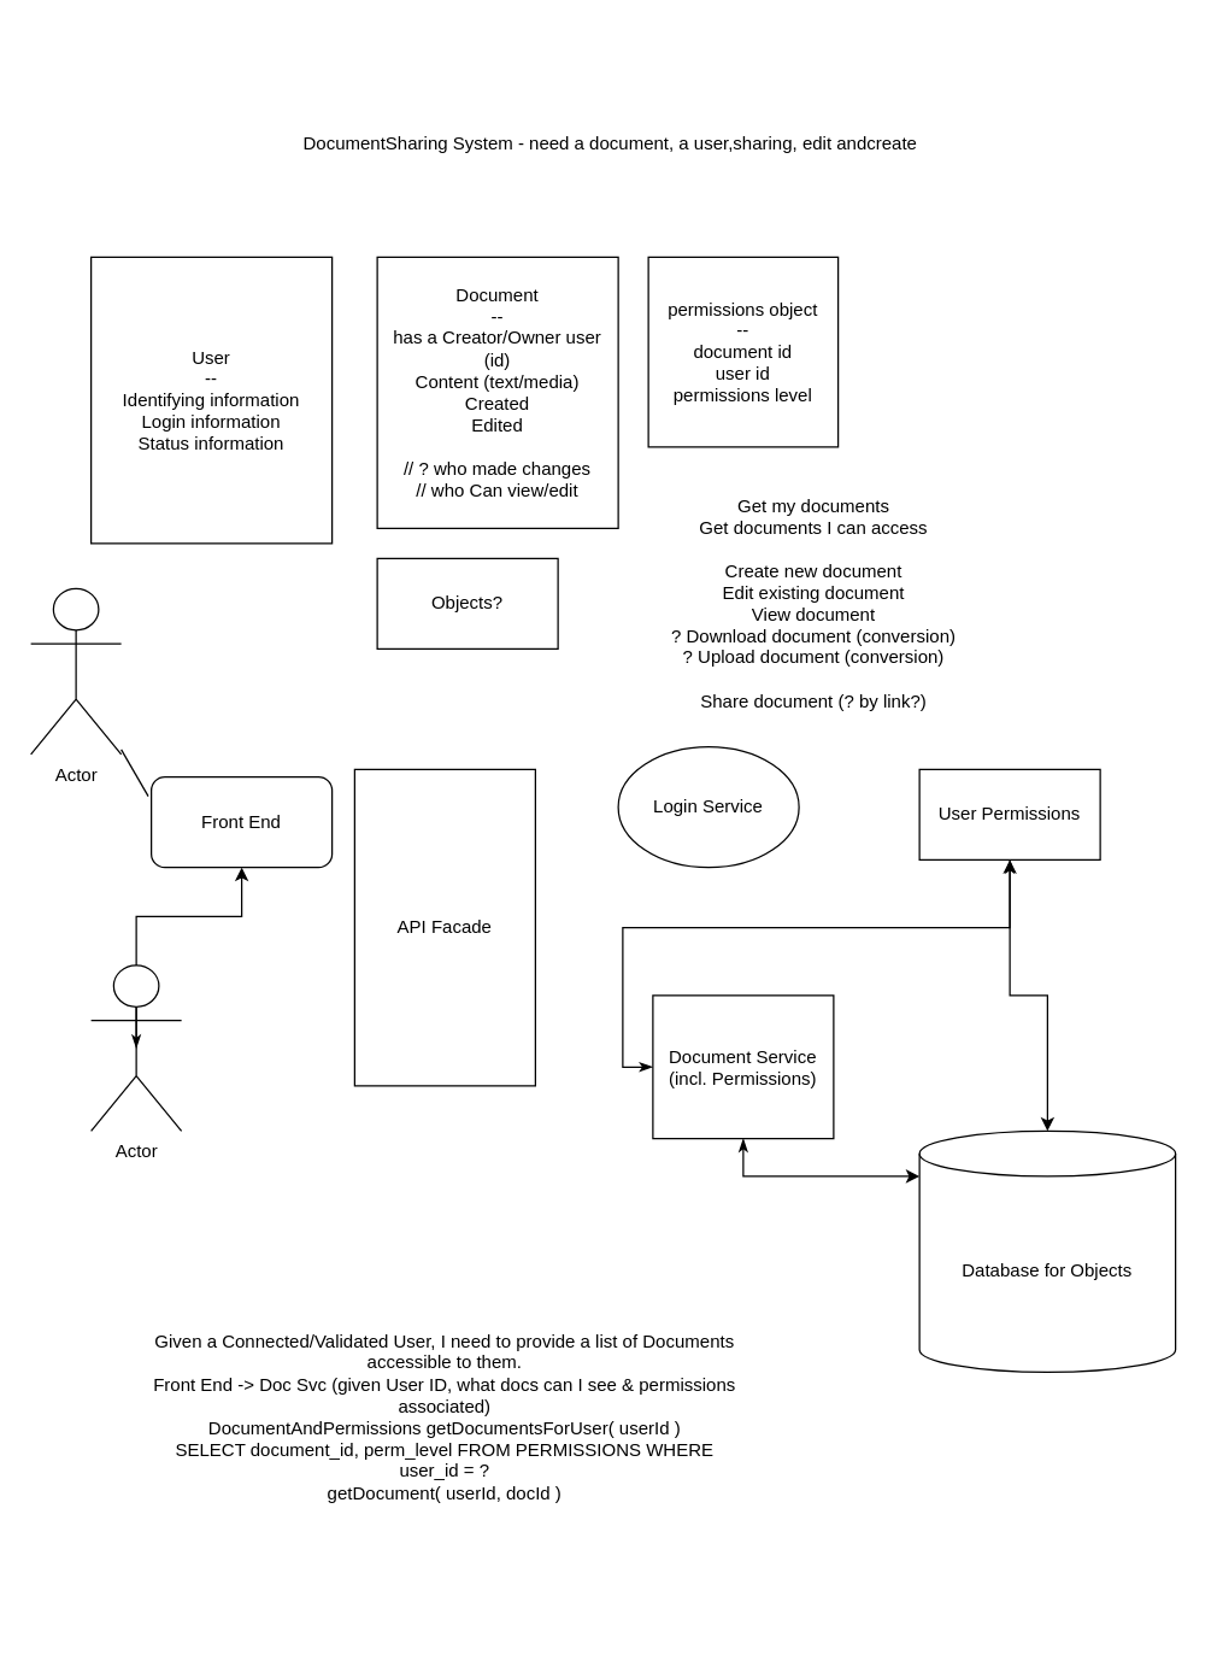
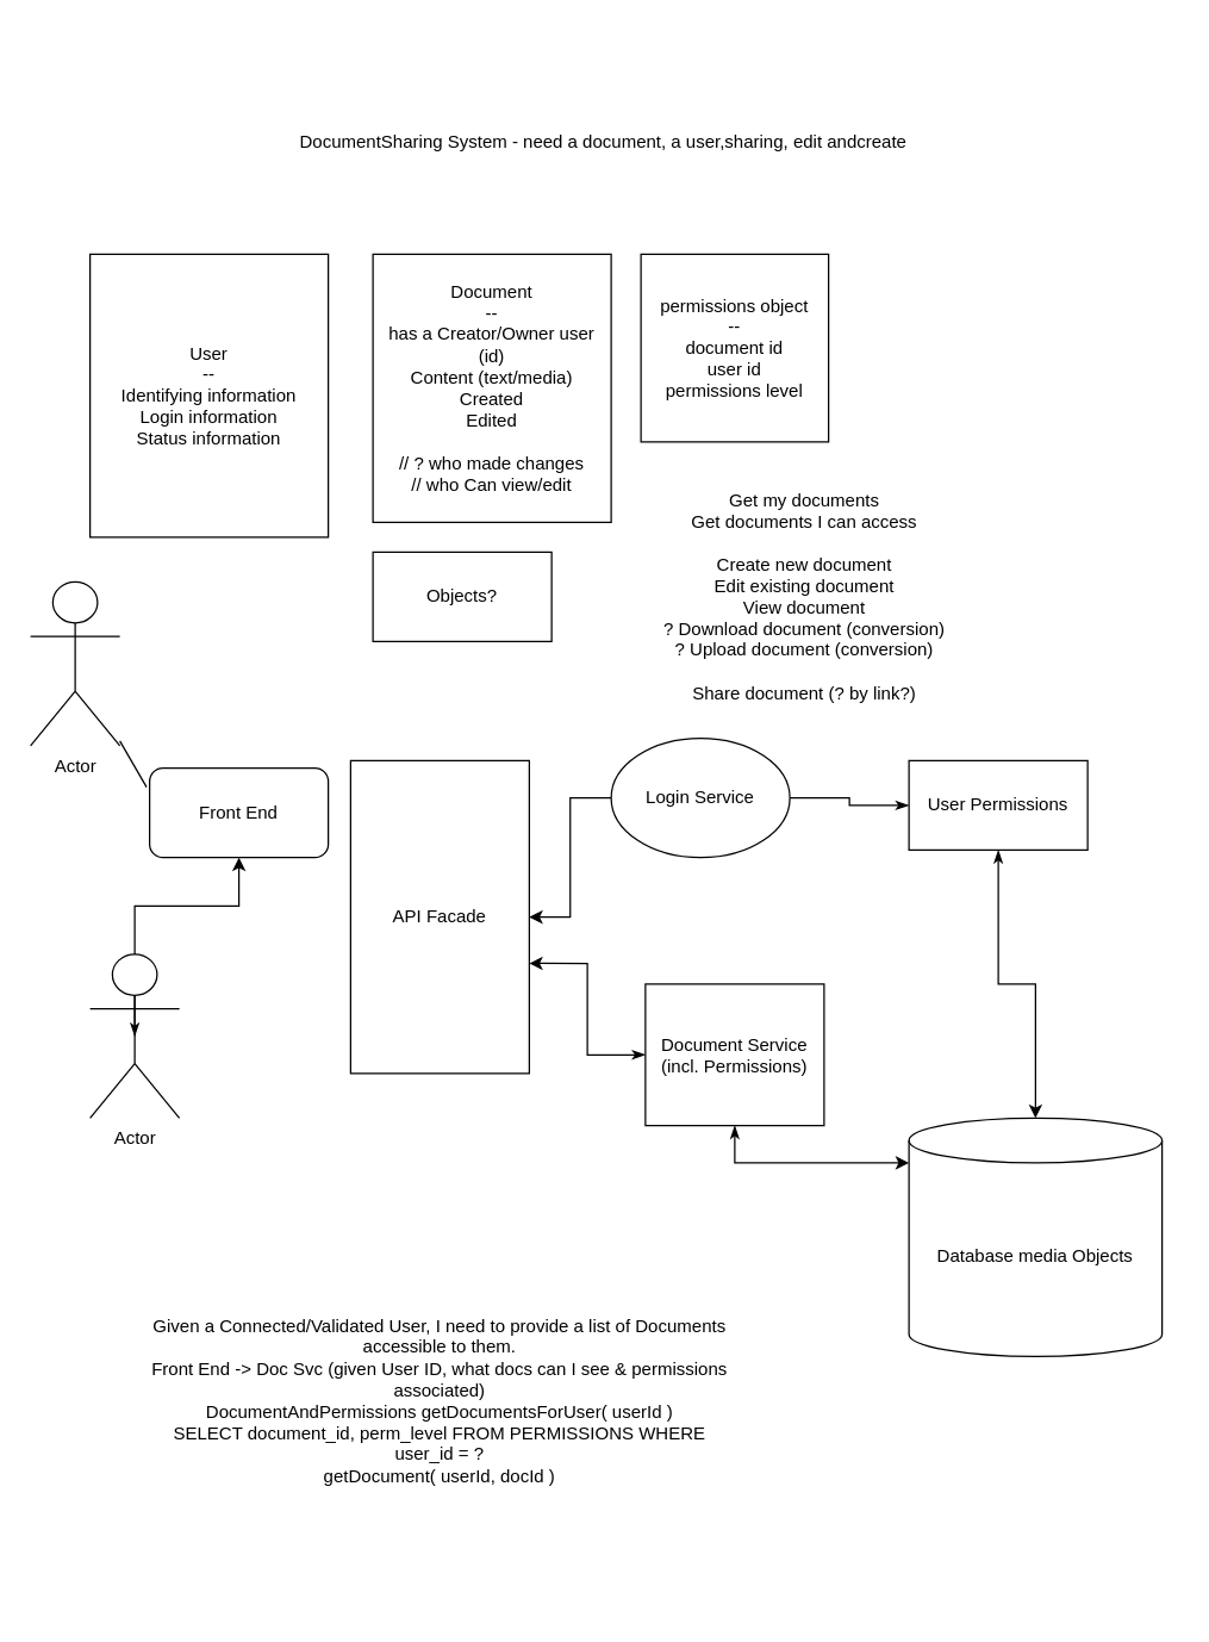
  <mxCell id="0" />
  <mxCell id="1" parent="0" />
  <mxCell id="2" value="DocumentSharing System - need a document, a user,sharing, edit andcreate&lt;br&gt;" style="text;html=1;strokeColor=none;fillColor=none;align=center;verticalAlign=middle;whiteSpace=wrap;rounded=0;" vertex="1" parent="1"><mxGeometry y="20" width="770" height="150" as="geometry" x="20" /></mxCell>
  <mxCell id="3" value="User&lt;br&gt;--&lt;br&gt;Identifying information&lt;br&gt;Login information&lt;br&gt;Status information" style="rounded=0;whiteSpace=wrap;html=1;" vertex="1" parent="1"><mxGeometry x="60" y="170" width="160" height="190" as="geometry" /></mxCell>
  <mxCell id="4" value="Document&lt;br&gt;--&lt;br&gt;has a Creator/Owner user (id)&lt;br&gt;Content (text/media)&lt;br&gt;Created&lt;br&gt;Edited&lt;br&gt;&lt;br&gt;// ? who made changes&lt;br&gt;// who Can view/edit" style="rounded=0;whiteSpace=wrap;html=1;" vertex="1" parent="1"><mxGeometry x="250" y="170" width="160" height="180" as="geometry" /></mxCell>
  <mxCell id="5" value="permissions object&lt;br&gt;--&lt;br&gt;document id&lt;br&gt;user id&lt;br&gt;permissions level" style="whiteSpace=wrap;html=1;aspect=fixed;" vertex="1" parent="1"><mxGeometry x="430" y="170" width="126" height="126" as="geometry" /></mxCell>
  <mxCell id="6" value="Objects?" style="rounded=0;whiteSpace=wrap;html=1;" vertex="1" parent="1"><mxGeometry x="250" y="370" width="120" height="60" as="geometry" /></mxCell>
  <mxCell id="7" value="Get my documents&lt;br&gt;Get documents I can access&lt;br&gt;&lt;br&gt;Create new document&lt;br&gt;Edit existing document&lt;br&gt;View document&lt;br&gt;? Download document (conversion)&lt;br&gt;? Upload document (conversion)&lt;br&gt;&lt;br&gt;Share document (? by link?)" style="text;html=1;strokeColor=none;fillColor=none;align=center;verticalAlign=middle;whiteSpace=wrap;rounded=0;" vertex="1" parent="1"><mxGeometry x="300" y="265" width="480" height="270" as="geometry" /></mxCell>
  <mxCell id="8" style="edgeStyle=orthogonalEdgeStyle;rounded=0;orthogonalLoop=1;jettySize=auto;html=1;exitX=0.5;exitY=1;exitDx=0;exitDy=0;" edge="1" parent="1" source="7" target="7"><mxGeometry relative="1" as="geometry" /></mxCell>
- <mxCell id="9" value="Database for Objects" style="shape=cylinder3;whiteSpace=wrap;html=1;boundedLbl=1;backgroundOutline=1;size=15;" vertex="1" parent="1"><mxGeometry x="610" y="750" width="170" height="160" as="geometry" /></mxCell>
+ <mxCell id="9" value="Database media Objects" style="shape=cylinder3;whiteSpace=wrap;html=1;boundedLbl=1;backgroundOutline=1;size=15;" vertex="1" parent="1"><mxGeometry x="610" y="750" width="170" height="160" as="geometry" /></mxCell>
  <mxCell id="10" style="edgeStyle=orthogonalEdgeStyle;rounded=0;orthogonalLoop=1;jettySize=auto;html=1;exitX=0.5;exitY=0.5;exitDx=0;exitDy=0;exitPerimeter=0;entryX=0.5;entryY=1;entryDx=0;entryDy=0;startArrow=classicThin;startFill=1;" edge="1" parent="1" source="11" target="23"><mxGeometry relative="1" as="geometry" /></mxCell>
  <mxCell id="11" value="Actor" style="shape=umlActor;verticalLabelPosition=bottom;verticalAlign=top;html=1;outlineConnect=0;" vertex="1" parent="1"><mxGeometry x="60" y="640" width="60" height="110" as="geometry" /></mxCell>
  <mxCell id="12" value="Actor" style="shape=umlActor;verticalLabelPosition=bottom;verticalAlign=top;html=1;outlineConnect=0;" vertex="1" parent="1"><mxGeometry y="390" width="60" height="110" as="geometry" x="20" /></mxCell>
  <mxCell id="13" value="API Facade" style="rounded=0;whiteSpace=wrap;html=1;" vertex="1" parent="1"><mxGeometry x="235" y="510" width="120" height="210" as="geometry" /></mxCell>
+ <mxCell id="14" style="edgeStyle=orthogonalEdgeStyle;rounded=0;orthogonalLoop=1;jettySize=auto;html=1;startArrow=none;startFill=1;" edge="1" parent="1" source="21" target="13"><mxGeometry relative="1" as="geometry"><mxPoint x="380" y="540" as="targetPoint" /></mxGeometry></mxCell>
  <mxCell id="15" style="edgeStyle=orthogonalEdgeStyle;rounded=0;orthogonalLoop=1;jettySize=auto;html=1;startArrow=classicThin;startFill=1;" edge="1" parent="1" source="16" target="9"><mxGeometry relative="1" as="geometry" /></mxCell>
  <mxCell id="16" value="User Permissions" style="rounded=0;whiteSpace=wrap;html=1;" vertex="1" parent="1"><mxGeometry x="610" y="510" width="120" height="60" as="geometry" /></mxCell>
- <mxCell id="17" style="edgeStyle=orthogonalEdgeStyle;rounded=0;orthogonalLoop=1;jettySize=auto;html=1;exitX=0;exitY=0.5;exitDx=0;exitDy=0;startArrow=classicThin;startFill=1;" edge="1" parent="1" source="19" target="16"><mxGeometry relative="1" as="geometry" /></mxCell>
+ <mxCell id="17" style="edgeStyle=orthogonalEdgeStyle;rounded=0;orthogonalLoop=1;jettySize=auto;html=1;exitX=0;exitY=0.5;exitDx=0;exitDy=0;entryX=1;entryY=0.648;entryDx=0;entryDy=0;entryPerimeter=0;startArrow=classicThin;startFill=1;" edge="1" parent="1" source="19" target="13"><mxGeometry relative="1" as="geometry" /></mxCell>
  <mxCell id="18" style="edgeStyle=orthogonalEdgeStyle;rounded=0;orthogonalLoop=1;jettySize=auto;html=1;startArrow=classicThin;startFill=1;" edge="1" parent="1" source="19" target="9"><mxGeometry relative="1" as="geometry"><Array as="points"><mxPoint x="493" y="780" /></Array></mxGeometry></mxCell>
  <mxCell id="19" value="Document Service (incl. Permissions)" style="rounded=0;whiteSpace=wrap;html=1;" vertex="1" parent="1"><mxGeometry x="433" y="660" width="120" height="95" as="geometry" /></mxCell>
  <mxCell id="20" value="Given a Connected/Validated User, I need to provide a list of Documents accessible to them.&lt;br&gt;Front End -&amp;gt; Doc Svc (given User ID, what docs can I see &amp;amp; permissions associated)&lt;br&gt;DocumentAndPermissions getDocumentsForUser( userId )&lt;br&gt;SELECT document_id, perm_level FROM PERMISSIONS WHERE user_id = ?&lt;br&gt;getDocument( userId, docId )" style="text;html=1;strokeColor=none;fillColor=none;align=center;verticalAlign=middle;whiteSpace=wrap;rounded=0;" vertex="1" parent="1"><mxGeometry x="100" y="800" width="390" height="280" as="geometry" /></mxCell>
  <mxCell id="21" value="Login Service" style="ellipse;whiteSpace=wrap;html=1;" vertex="1" parent="1"><mxGeometry x="410" y="495" width="120" height="80" as="geometry" /></mxCell>
+ <mxCell id="22" value="" style="edgeStyle=orthogonalEdgeStyle;rounded=0;orthogonalLoop=1;jettySize=auto;html=1;startArrow=classicThin;startFill=1;endArrow=none;" edge="1" parent="1" source="16" target="21"><mxGeometry relative="1" as="geometry"><mxPoint x="370" y="615" as="targetPoint" /><mxPoint x="500" y="530" as="sourcePoint" /></mxGeometry></mxCell>
  <mxCell id="23" value="Front End&lt;br&gt;" style="whiteSpace=wrap;html=1;rounded=1;" vertex="1" parent="1"><mxGeometry x="100" y="515" width="120" height="60" as="geometry" /></mxCell>
  <mxCell id="24" value="" style="endArrow=none;html=1;entryX=-0.017;entryY=0.214;entryDx=0;entryDy=0;entryPerimeter=0;" edge="1" parent="1" source="12" target="23"><mxGeometry width="50" height="50" relative="1" as="geometry"><mxPoint x="110" y="547.161" as="sourcePoint" /><mxPoint x="217.96" y="554.94" as="targetPoint" /></mxGeometry></mxCell>
